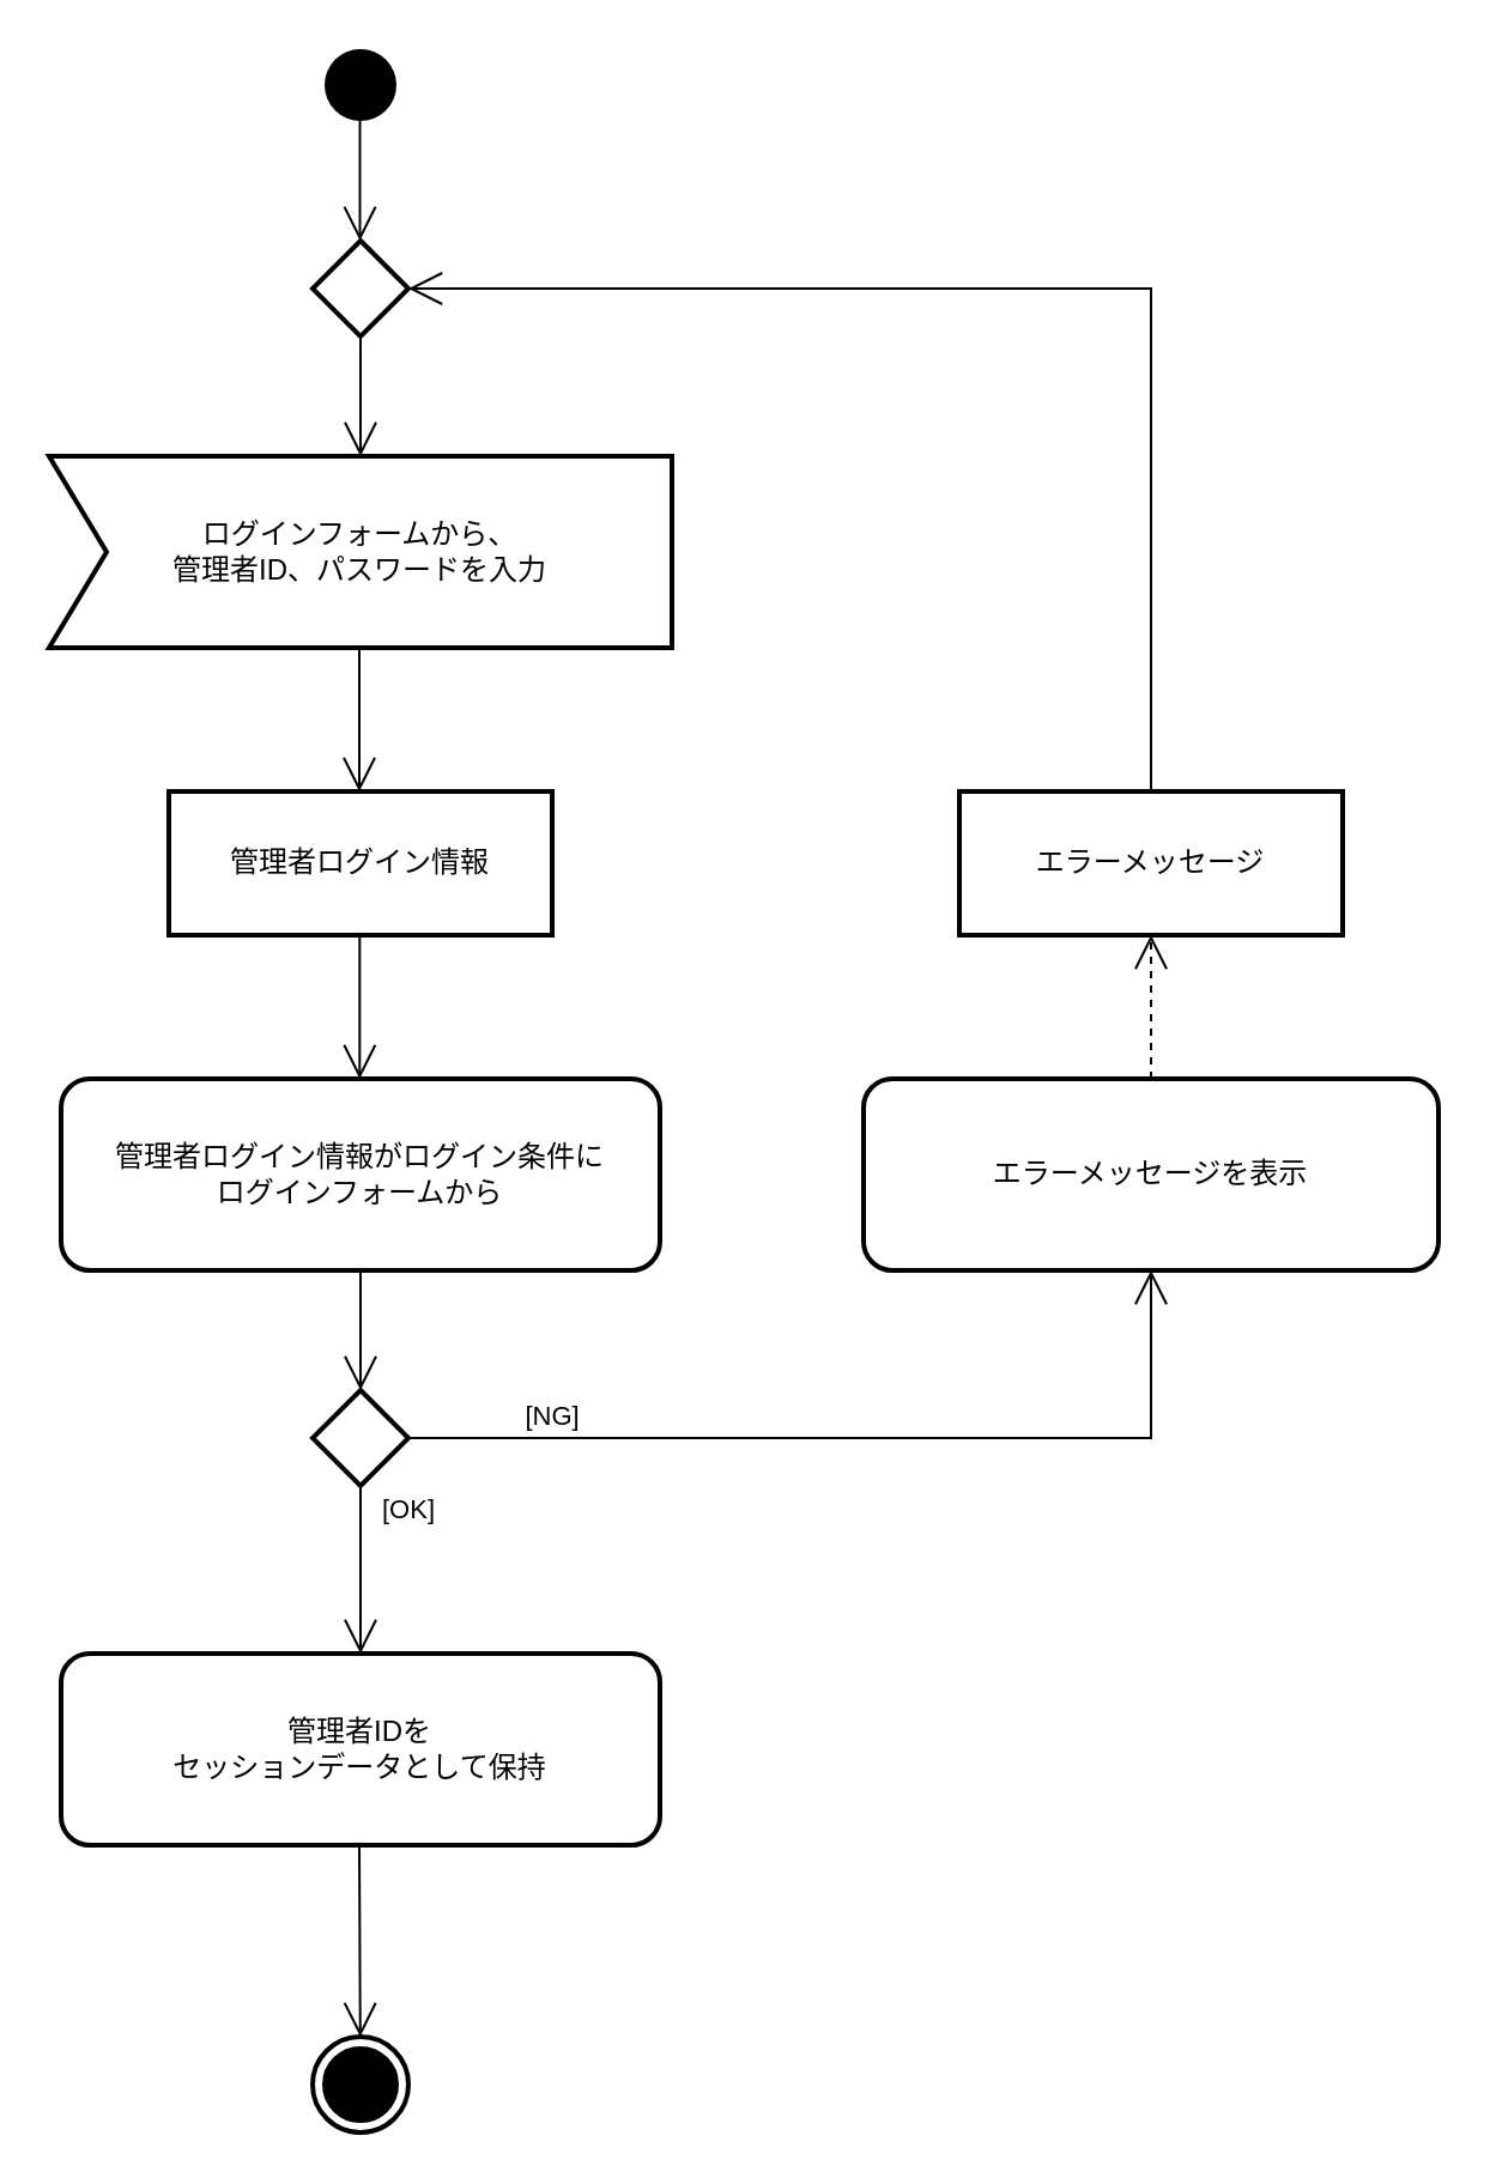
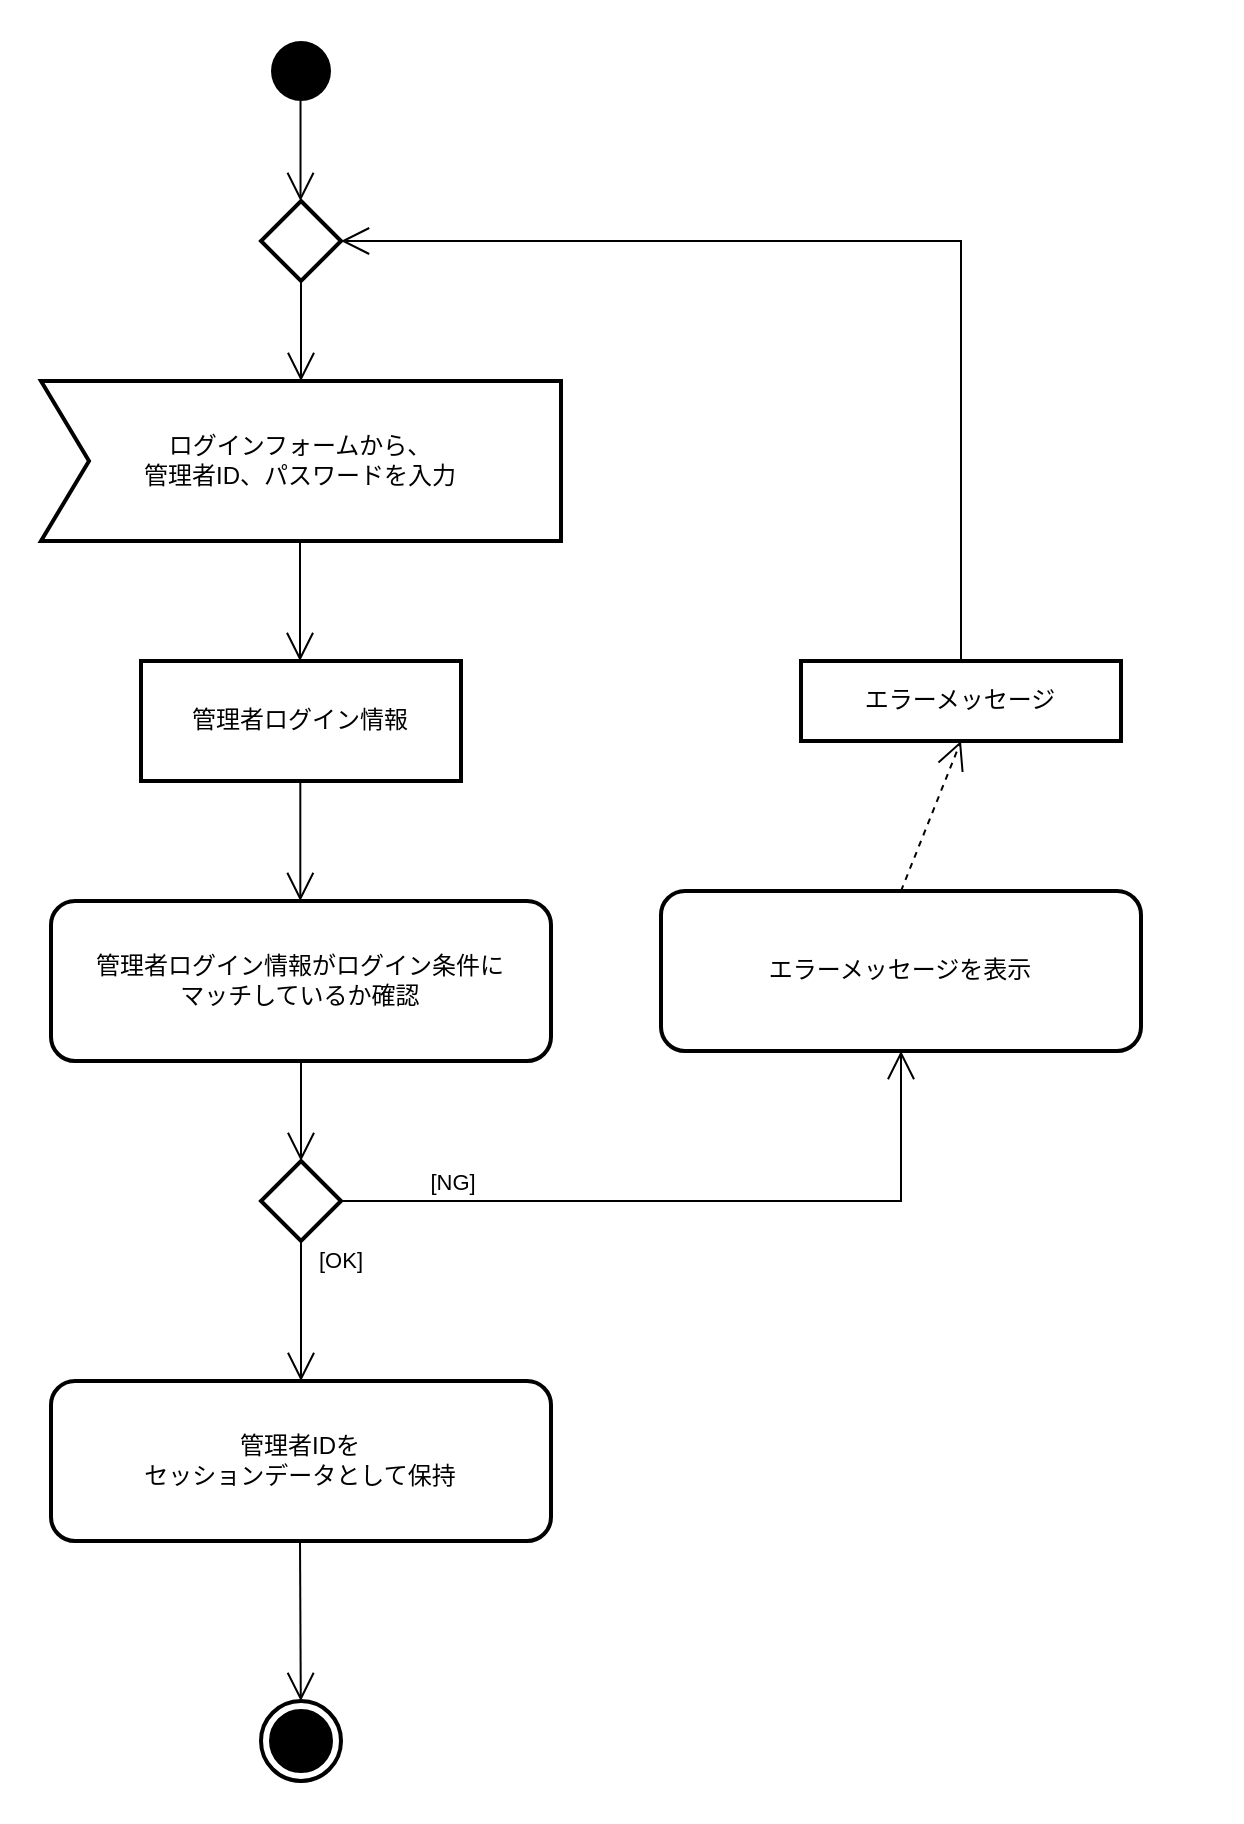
  <mxCell id="0" />
  <mxCell id="1" parent="0" />
  <mxCell id="2" value="" style="ellipse;fillColor=#000000;strokeColor=none;" parent="1" vertex="1"><mxGeometry x="135" y="20" width="30" height="30" as="geometry" /></mxCell>
  <mxCell id="3" value="ログインフォームから、&lt;br&gt;管理者ID、パスワードを入力" style="html=1;shape=mxgraph.sysml.accEvent;strokeWidth=2;whiteSpace=wrap;align=center;" parent="1" vertex="1"><mxGeometry x="20" y="190" width="260" height="80" as="geometry" /></mxCell>
- <mxCell id="4" value="管理者ログイン情報がログイン条件に&lt;br&gt;ログインフォームから" style="shape=rect;html=1;rounded=1;whiteSpace=wrap;align=center;strokeWidth=2;" parent="1" vertex="1"><mxGeometry x="25" y="450" width="250" height="80" as="geometry" /></mxCell>
+ <mxCell id="4" value="管理者ログイン情報がログイン条件に&lt;br&gt;マッチしているか確認" style="shape=rect;html=1;rounded=1;whiteSpace=wrap;align=center;strokeWidth=2;" parent="1" vertex="1"><mxGeometry x="25" y="450" width="250" height="80" as="geometry" /></mxCell>
  <mxCell id="5" value="管理者ログイン情報" style="shape=rect;html=1;whiteSpace=wrap;align=center;strokeWidth=2;" parent="1" vertex="1"><mxGeometry x="70" y="330" width="160" height="60" as="geometry" /></mxCell>
  <mxCell id="6" value="" style="shape=rhombus;html=1;verticalLabelPosition=bottom;verticalAlignment=top;strokeWidth=2;" parent="1" vertex="1"><mxGeometry x="130" y="580" width="40" height="40" as="geometry" /></mxCell>
  <mxCell id="7" value="" style="edgeStyle=elbowEdgeStyle;html=1;elbow=horizontal;align=right;verticalAlign=bottom;endArrow=none;rounded=0;labelBackgroundColor=none;startArrow=open;startSize=12;" parent="1" source="6" edge="1"><mxGeometry relative="1" as="geometry"><mxPoint x="150" y="540" as="targetPoint" /><Array as="points"><mxPoint x="150" y="530" /></Array></mxGeometry></mxCell>
  <mxCell id="8" value="[OK]" style="edgeStyle=elbowEdgeStyle;html=1;elbow=vertical;verticalAlign=bottom;endArrow=open;rounded=0;labelBackgroundColor=none;endSize=12;entryX=0.5;entryY=0;entryDx=0;entryDy=0;" parent="1" source="6" target="20" edge="1"><mxGeometry x="-0.455" y="20" relative="1" as="geometry"><mxPoint x="150" y="680" as="targetPoint" /><Array as="points"><mxPoint x="180" y="670" /></Array><mxPoint as="offset" /></mxGeometry></mxCell>
  <mxCell id="9" value="[NG]" style="edgeStyle=elbowEdgeStyle;html=1;elbow=vertical;verticalAlign=bottom;endArrow=open;rounded=0;labelBackgroundColor=none;endSize=12;exitX=1;exitY=0.5;exitDx=0;exitDy=0;entryX=0.5;entryY=1;entryDx=0;entryDy=0;" parent="1" source="6" target="14" edge="1"><mxGeometry x="-0.684" relative="1" as="geometry"><mxPoint x="480" y="600" as="targetPoint" /><Array as="points"><mxPoint x="240" y="600" /><mxPoint x="180" y="580" /></Array><mxPoint as="offset" /></mxGeometry></mxCell>
  <mxCell id="10" value="" style="endArrow=open;endFill=1;endSize=12;html=1;entryX=0.5;entryY=0;entryDx=0;entryDy=0;entryPerimeter=0;exitX=0.5;exitY=1;exitDx=0;exitDy=0;" parent="1" source="12" target="3" edge="1"><mxGeometry width="160" relative="1" as="geometry"><mxPoint x="149" y="140" as="sourcePoint" /><mxPoint x="260" y="150" as="targetPoint" /></mxGeometry></mxCell>
  <mxCell id="11" value="" style="endArrow=open;endFill=1;endSize=12;html=1;entryX=0.5;entryY=0;entryDx=0;entryDy=0;" parent="1" edge="1"><mxGeometry width="160" relative="1" as="geometry"><mxPoint x="149.66" y="390" as="sourcePoint" /><mxPoint x="149.66" y="450" as="targetPoint" /></mxGeometry></mxCell>
  <mxCell id="12" value="" style="shape=rhombus;html=1;verticalLabelPosition=bottom;verticalAlignment=top;strokeWidth=2;" parent="1" vertex="1"><mxGeometry x="130" y="100" width="40" height="40" as="geometry" /></mxCell>
  <mxCell id="13" value="" style="endArrow=open;endFill=1;endSize=12;html=1;entryX=0.5;entryY=0;entryDx=0;entryDy=0;entryPerimeter=0;exitX=0.5;exitY=1;exitDx=0;exitDy=0;" parent="1" edge="1"><mxGeometry width="160" relative="1" as="geometry"><mxPoint x="149.76" y="50" as="sourcePoint" /><mxPoint x="149.76" y="100" as="targetPoint" /></mxGeometry></mxCell>
- <mxCell id="14" value="エラーメッセージを表示" style="shape=rect;html=1;rounded=1;whiteSpace=wrap;align=center;strokeWidth=2;" parent="1" vertex="1"><mxGeometry x="360" y="450" width="240" height="80" as="geometry" /></mxCell>
- <mxCell id="15" value="エラーメッセージ" style="shape=rect;html=1;whiteSpace=wrap;align=center;strokeWidth=2;" parent="1" vertex="1"><mxGeometry x="400" y="330" width="160" height="60" as="geometry" /></mxCell>
+ <mxCell id="14" value="エラーメッセージを表示" style="shape=rect;html=1;rounded=1;whiteSpace=wrap;align=center;strokeWidth=2;" parent="1" vertex="1"><mxGeometry x="330" y="445" width="240" height="80" as="geometry" /></mxCell>
+ <mxCell id="15" value="エラーメッセージ" style="shape=rect;html=1;whiteSpace=wrap;align=center;strokeWidth=2;" parent="1" vertex="1"><mxGeometry x="400" y="330" width="160" height="40" as="geometry" /></mxCell>
  <mxCell id="16" value="" style="endArrow=open;endFill=1;endSize=12;html=1;entryX=1;entryY=0.5;entryDx=0;entryDy=0;strokeColor=none;" parent="1" source="15" target="12" edge="1"><mxGeometry width="160" relative="1" as="geometry"><mxPoint x="510" y="180" as="sourcePoint" /><mxPoint x="510" y="240" as="targetPoint" /><Array as="points"><mxPoint x="470" y="120" /></Array></mxGeometry></mxCell>
  <mxCell id="17" value="" style="endArrow=open;endFill=1;endSize=12;html=1;exitX=0.5;exitY=0;exitDx=0;exitDy=0;rounded=0;" parent="1" source="15" edge="1"><mxGeometry width="160" relative="1" as="geometry"><mxPoint x="640" y="250" as="sourcePoint" /><mxPoint x="170" y="120" as="targetPoint" /><Array as="points"><mxPoint x="480" y="120" /></Array></mxGeometry></mxCell>
  <mxCell id="18" value="" style="endArrow=open;endFill=1;endSize=12;html=1;entryX=0.5;entryY=1;entryDx=0;entryDy=0;exitX=0.5;exitY=0;exitDx=0;exitDy=0;dashed=1;" parent="1" source="14" target="15" edge="1"><mxGeometry width="160" relative="1" as="geometry"><mxPoint x="610" y="370" as="sourcePoint" /><mxPoint x="610" y="430" as="targetPoint" /></mxGeometry></mxCell>
  <mxCell id="19" value="" style="html=1;shape=mxgraph.sysml.actFinal;strokeWidth=2;verticalLabelPosition=bottom;verticalAlignment=top;" parent="1" vertex="1"><mxGeometry x="130" y="850" width="40" height="40" as="geometry" /></mxCell>
  <mxCell id="20" value="管理者IDを&lt;br&gt;セッションデータとして保持" style="shape=rect;html=1;rounded=1;whiteSpace=wrap;align=center;strokeWidth=2;" parent="1" vertex="1"><mxGeometry x="25" y="690" width="250" height="80" as="geometry" /></mxCell>
  <mxCell id="21" value="" style="endArrow=open;endFill=1;endSize=12;html=1;" parent="1" target="19" edge="1"><mxGeometry width="160" relative="1" as="geometry"><mxPoint x="149.5" y="770" as="sourcePoint" /><mxPoint x="149.5" y="830" as="targetPoint" /></mxGeometry></mxCell>
  <mxCell id="22" value="" style="endArrow=open;endFill=1;endSize=12;html=1;entryX=0.5;entryY=0;entryDx=0;entryDy=0;" parent="1" edge="1"><mxGeometry width="160" relative="1" as="geometry"><mxPoint x="149.5" y="270" as="sourcePoint" /><mxPoint x="149.5" y="330" as="targetPoint" /></mxGeometry></mxCell>
